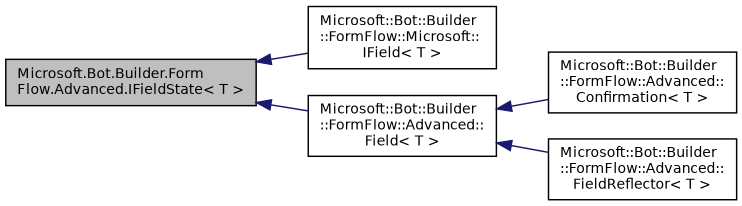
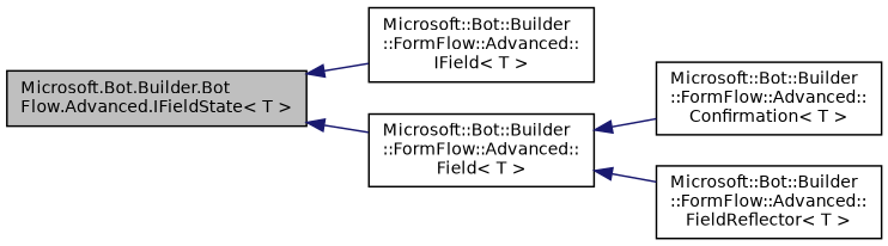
  digraph {
    rankdir=LR
    node [color=black fillcolor=white fontname=Helvetica fontsize=10 shape=record style=filled]
    edge [color=midnightblue dir=back fontname=Helvetica fontsize=10 labelfontname=Helvetica labelfontsize=10 style=solid]
-   n1 [fillcolor=grey75 fontcolor=black height=0.2 label="Microsoft.Bot.Builder.Form\lFlow.Advanced.IFieldState\< T \>" width=0.4]
-   n2 [height=0.2 label="Microsoft::Bot::Builder\l::FormFlow::Microsoft::\lIField\< T \>" width=0.4]
+   n1 [fillcolor=grey75 fontcolor=black height=0.2 label="Microsoft.Bot.Builder.Bot\lFlow.Advanced.IFieldState\< T \>" width=0.4]
+   n2 [height=0.2 label="Microsoft::Bot::Builder\l::FormFlow::Advanced::\lIField\< T \>" width=0.4]
    n3 [height=0.2 label="Microsoft::Bot::Builder\l::FormFlow::Advanced::\lField\< T \>" width=0.4]
    n4 [height=0.2 label="Microsoft::Bot::Builder\l::FormFlow::Advanced::\lConfirmation\< T \>" width=0.4]
    n5 [height=0.2 label="Microsoft::Bot::Builder\l::FormFlow::Advanced::\lFieldReflector\< T \>" width=0.4]
    n1 -> n2
    n1 -> n3
    n3 -> n4
    n3 -> n5
  }
